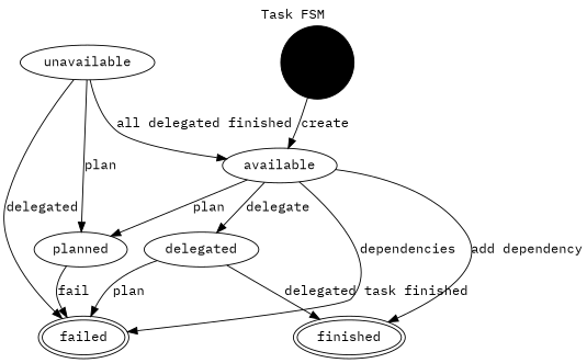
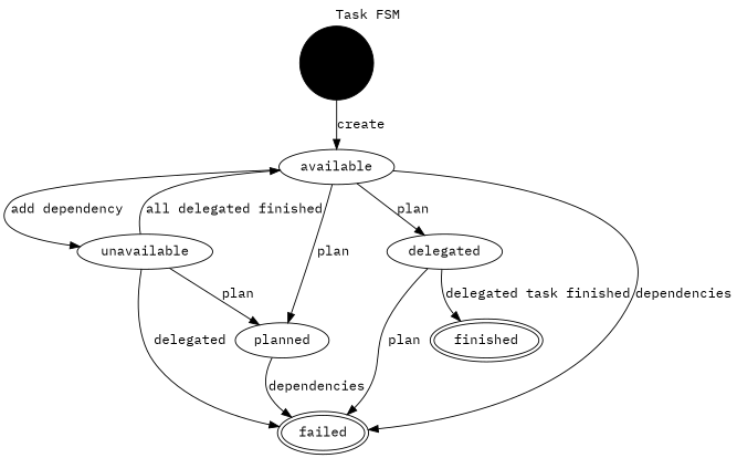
  digraph {
    fontname="IBM Plex Mono"
    label="Task FSM"
    labelloc=t
    node [fontname="IBM Plex Mono"]
    edge [fontname="IBM Plex Mono"]
    start [fillcolor=black shape=circle style=filled]
    n2 [label=available]
    n3 [label=unavailable]
    n4 [label=planned]
    n5 [label=delegated]
    n6 [label=failed peripheries=2]
    n7 [label=finished peripheries=2]
    start -> n2 [label=create]
-   n2 -> n7 [label="add dependency"]
+   n2 -> n3 [label="add dependency"]
    n2 -> n4 [label=plan]
-   n2 -> n5 [label=delegate]
+   n2 -> n5 [label=plan]
    n2 -> n6 [label=dependencies]
    n3 -> n2 [label="all delegated finished"]
    n3 -> n4 [label=plan]
    n3 -> n6 [label=delegated]
-   n4 -> n6 [label=fail]
+   n4 -> n6 [label=dependencies]
    n5 -> n6 [label=plan]
    n5 -> n7 [label="delegated task finished"]
  }
